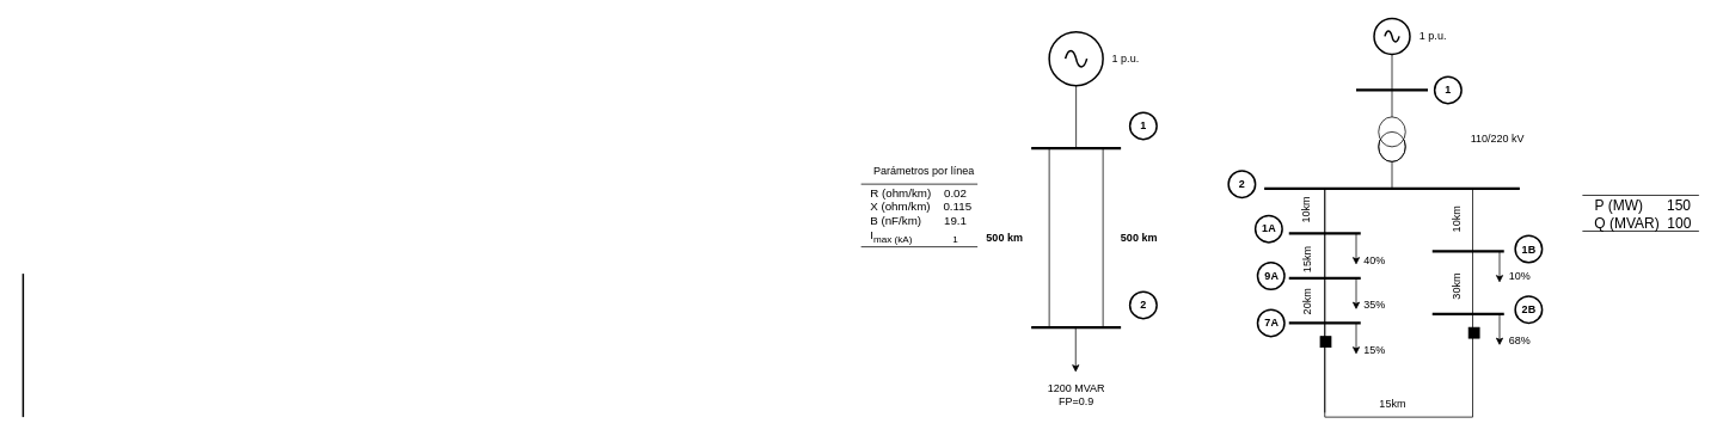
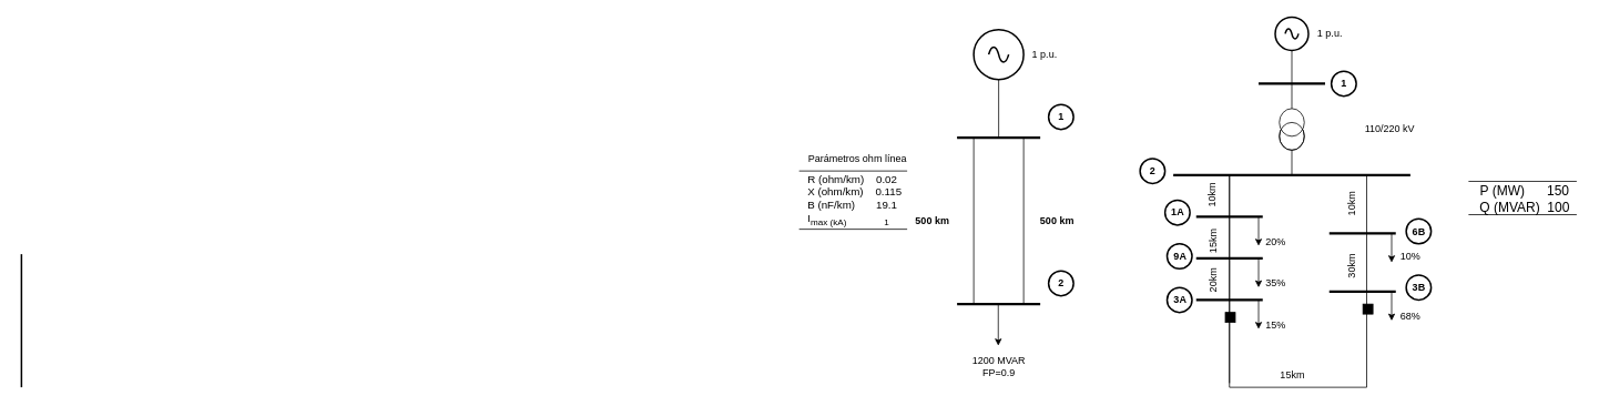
  <mxCell id="0" />
  <mxCell id="1" parent="0" />
  <mxCell id="2" value="" style="pointerEvents=1;verticalLabelPosition=bottom;shadow=0;dashed=0;align=center;html=1;verticalAlign=top;shape=mxgraph.electrical.signal_sources.source;aspect=fixed;points=[[0.5,0,0],[1,0.5,0],[0.5,1,0],[0,0.5,0]];elSignalType=ac;strokeWidth=2;" vertex="1" parent="1"><mxGeometry x="1170" y="35" width="60" height="60" as="geometry" /></mxCell>
  <mxCell id="3" value="" style="verticalLabelPosition=bottom;shadow=0;dashed=0;align=center;html=1;verticalAlign=top;shape=mxgraph.electrical.transmission.2_line_bus;direction=south;" vertex="1" parent="1"><mxGeometry x="1170" y="165" width="60" height="200" as="geometry" /></mxCell>
  <mxCell id="4" value="" style="endArrow=none;html=1;strokeWidth=3;rounded=0;curved=0;" edge="1" parent="1"><mxGeometry width="100" relative="1" as="geometry"><mxPoint x="1150" y="165" as="sourcePoint" /><mxPoint x="1250" y="165" as="targetPoint" /></mxGeometry></mxCell>
  <mxCell id="5" value="" style="endArrow=none;html=1;strokeWidth=3;rounded=0;" edge="1" parent="1"><mxGeometry width="100" relative="1" as="geometry"><mxPoint x="1150" y="365" as="sourcePoint" /><mxPoint x="1250" y="365" as="targetPoint" /></mxGeometry></mxCell>
  <mxCell id="6" value="" style="line;strokeWidth=1;direction=south;html=1;" vertex="1" parent="1"><mxGeometry x="1195" y="95" width="10" height="70" as="geometry" /></mxCell>
  <mxCell id="7" value="" style="verticalLabelPosition=bottom;shadow=0;dashed=0;align=center;html=1;verticalAlign=top;strokeWidth=2;shape=ellipse;" vertex="1" parent="1"><mxGeometry x="1260" y="325" width="30" height="30" as="geometry" /></mxCell>
  <mxCell id="8" value="" style="verticalLabelPosition=bottom;shadow=0;dashed=0;align=center;html=1;verticalAlign=top;strokeWidth=2;shape=ellipse;" vertex="1" parent="1"><mxGeometry x="1260" y="125" width="30" height="30" as="geometry" /></mxCell>
  <mxCell id="9" value="&lt;b&gt;1&lt;/b&gt;" style="text;html=1;align=center;verticalAlign=middle;resizable=0;points=[];autosize=1;strokeColor=none;fillColor=none;" vertex="1" parent="1"><mxGeometry x="1260" y="125" width="30" height="30" as="geometry" /></mxCell>
  <mxCell id="10" value="&lt;b&gt;2&lt;/b&gt;" style="text;html=1;align=center;verticalAlign=middle;resizable=0;points=[];autosize=1;strokeColor=none;fillColor=none;" vertex="1" parent="1"><mxGeometry x="1260" y="325" width="30" height="30" as="geometry" /></mxCell>
  <mxCell id="11" value="&lt;b&gt;500 km&lt;/b&gt;" style="text;html=1;align=center;verticalAlign=middle;resizable=0;points=[];autosize=1;strokeColor=none;fillColor=none;" vertex="1" parent="1"><mxGeometry x="1240" y="250" width="60" height="30" as="geometry" /></mxCell>
  <mxCell id="12" value="&lt;b&gt;500 km&lt;/b&gt;" style="text;html=1;align=center;verticalAlign=middle;resizable=0;points=[];autosize=1;strokeColor=none;fillColor=none;" vertex="1" parent="1"><mxGeometry x="1090" y="250" width="60" height="30" as="geometry" /></mxCell>
  <mxCell id="13" value="1 p.u." style="text;html=1;align=center;verticalAlign=middle;resizable=0;points=[];autosize=1;strokeColor=none;fillColor=none;" vertex="1" parent="1"><mxGeometry x="1230" y="50" width="50" height="30" as="geometry" /></mxCell>
  <mxCell id="14" value="" style="pointerEvents=1;verticalLabelPosition=bottom;shadow=0;dashed=0;align=center;html=1;verticalAlign=top;shape=mxgraph.electrical.signal_sources.source;aspect=fixed;points=[[0.5,0,0],[1,0.5,0],[0.5,1,0],[0,0.5,0]];elSignalType=ac;strokeWidth=2;" vertex="1" parent="1"><mxGeometry x="1532.5" y="20" width="40" height="40" as="geometry" /></mxCell>
  <mxCell id="15" value="" style="endArrow=none;html=1;strokeWidth=3;rounded=0;curved=0;" edge="1" parent="1"><mxGeometry width="100" relative="1" as="geometry"><mxPoint x="1410" y="210" as="sourcePoint" /><mxPoint x="1695" y="210" as="targetPoint" /><Array as="points"><mxPoint x="1545" y="210" /></Array></mxGeometry></mxCell>
  <mxCell id="16" value="" style="endArrow=none;html=1;strokeWidth=3;rounded=0;" edge="1" parent="1"><mxGeometry width="100" relative="1" as="geometry"><mxPoint x="1437.5" y="260" as="sourcePoint" /><mxPoint x="1517.5" y="260" as="targetPoint" /></mxGeometry></mxCell>
  <mxCell id="17" value="" style="endArrow=none;html=1;strokeWidth=3;rounded=0;" edge="1" parent="1"><mxGeometry width="100" relative="1" as="geometry"><mxPoint x="1597.5" y="280" as="sourcePoint" /><mxPoint x="1677.5" y="280" as="targetPoint" /></mxGeometry></mxCell>
  <mxCell id="18" value="" style="endArrow=none;html=1;strokeWidth=3;rounded=0;" edge="1" parent="1"><mxGeometry width="100" relative="1" as="geometry"><mxPoint x="1512.5" y="100" as="sourcePoint" /><mxPoint x="1592.5" y="100" as="targetPoint" /></mxGeometry></mxCell>
  <mxCell id="19" value="" style="endArrow=none;html=1;strokeWidth=3;rounded=0;" edge="1" parent="1"><mxGeometry width="100" relative="1" as="geometry"><mxPoint x="1597.5" y="350" as="sourcePoint" /><mxPoint x="1677.5" y="350" as="targetPoint" /></mxGeometry></mxCell>
  <mxCell id="20" value="" style="endArrow=none;html=1;strokeWidth=3;rounded=0;" edge="1" parent="1"><mxGeometry width="100" relative="1" as="geometry"><mxPoint x="1437.5" y="360" as="sourcePoint" /><mxPoint x="1517.5" y="360" as="targetPoint" /></mxGeometry></mxCell>
  <mxCell id="21" value="" style="endArrow=none;html=1;strokeWidth=3;rounded=0;" edge="1" parent="1"><mxGeometry width="100" relative="1" as="geometry"><mxPoint x="1437.5" y="310" as="sourcePoint" /><mxPoint x="1517.5" y="310" as="targetPoint" /></mxGeometry></mxCell>
  <mxCell id="22" value="" style="line;strokeWidth=1;direction=south;html=1;" vertex="1" parent="1"><mxGeometry x="1547.5" y="60" width="10" height="40" as="geometry" /></mxCell>
  <mxCell id="23" value="" style="pointerEvents=1;verticalLabelPosition=bottom;shadow=0;dashed=0;align=center;html=1;verticalAlign=top;shape=mxgraph.electrical.signal_sources.current_source;" vertex="1" parent="1"><mxGeometry x="1537.5" y="130" width="30" height="50" as="geometry" /></mxCell>
  <mxCell id="24" value="" style="line;strokeWidth=1;direction=south;html=1;" vertex="1" parent="1"><mxGeometry x="1547.5" y="100" width="10" height="30" as="geometry" /></mxCell>
  <mxCell id="25" value="" style="line;strokeWidth=1;direction=south;html=1;" vertex="1" parent="1"><mxGeometry x="1547.5" y="180" width="10" height="30" as="geometry" /></mxCell>
  <mxCell id="26" value="" style="line;strokeWidth=1;direction=south;html=1;" vertex="1" parent="1"><mxGeometry x="1472.5" y="210" width="10" height="50" as="geometry" /></mxCell>
  <mxCell id="27" value="" style="line;strokeWidth=1;direction=south;html=1;" vertex="1" parent="1"><mxGeometry x="1472.5" y="260" width="10" height="50" as="geometry" /></mxCell>
  <mxCell id="28" value="" style="line;strokeWidth=1;direction=south;html=1;" vertex="1" parent="1"><mxGeometry x="1472.5" y="310" width="10" height="50" as="geometry" /></mxCell>
  <mxCell id="29" value="" style="edgeStyle=none;orthogonalLoop=1;jettySize=auto;html=1;rounded=0;" edge="1" parent="1"><mxGeometry width="100" relative="1" as="geometry"><mxPoint x="1512.5" y="260" as="sourcePoint" /><mxPoint x="1512.5" y="295" as="targetPoint" /><Array as="points" /></mxGeometry></mxCell>
  <mxCell id="30" value="" style="edgeStyle=none;orthogonalLoop=1;jettySize=auto;html=1;rounded=0;" edge="1" parent="1"><mxGeometry width="100" relative="1" as="geometry"><mxPoint x="1512.5" y="310" as="sourcePoint" /><mxPoint x="1512.5" y="345" as="targetPoint" /><Array as="points" /></mxGeometry></mxCell>
  <mxCell id="31" value="" style="edgeStyle=none;orthogonalLoop=1;jettySize=auto;html=1;rounded=0;" edge="1" parent="1"><mxGeometry width="100" relative="1" as="geometry"><mxPoint x="1512.5" y="360" as="sourcePoint" /><mxPoint x="1512.5" y="395" as="targetPoint" /><Array as="points" /></mxGeometry></mxCell>
  <mxCell id="32" value="" style="edgeStyle=none;orthogonalLoop=1;jettySize=auto;html=1;rounded=0;" edge="1" parent="1"><mxGeometry width="100" relative="1" as="geometry"><mxPoint x="1672.5" y="280" as="sourcePoint" /><mxPoint x="1672.5" y="315" as="targetPoint" /><Array as="points" /></mxGeometry></mxCell>
  <mxCell id="33" value="" style="edgeStyle=none;orthogonalLoop=1;jettySize=auto;html=1;rounded=0;" edge="1" parent="1"><mxGeometry width="100" relative="1" as="geometry"><mxPoint x="1672.5" y="350" as="sourcePoint" /><mxPoint x="1672.5" y="385" as="targetPoint" /><Array as="points" /></mxGeometry></mxCell>
  <mxCell id="34" value="" style="line;strokeWidth=1;direction=south;html=1;" vertex="1" parent="1"><mxGeometry x="1472.5" y="360" width="10" height="100" as="geometry" /></mxCell>
  <mxCell id="35" value="" style="shape=partialRectangle;whiteSpace=wrap;html=1;bottom=1;right=1;left=1;top=0;fillColor=none;routingCenterX=-0.5;" vertex="1" parent="1"><mxGeometry x="1477.5" y="210" width="165" height="255" as="geometry" /></mxCell>
  <mxCell id="36" value="" style="line;strokeWidth=2;direction=south;html=1;" vertex="1" parent="1"><mxGeometry x="20" y="305" width="10" height="160" as="geometry" /></mxCell>
  <mxCell id="37" value="10km" style="text;html=1;align=center;verticalAlign=middle;resizable=0;points=[];autosize=1;strokeColor=none;fillColor=none;rotation=-90;" vertex="1" parent="1"><mxGeometry x="1432.5" y="220" width="50" height="30" as="geometry" /></mxCell>
  <mxCell id="38" value="15km&lt;div&gt;&lt;br&gt;&lt;/div&gt;" style="text;html=1;align=center;verticalAlign=middle;resizable=0;points=[];autosize=1;strokeColor=none;fillColor=none;rotation=-90;" vertex="1" parent="1"><mxGeometry x="1440" y="270" width="50" height="40" as="geometry" /></mxCell>
  <mxCell id="39" value="20km" style="text;html=1;align=center;verticalAlign=middle;resizable=0;points=[];autosize=1;strokeColor=none;fillColor=none;rotation=-90;" vertex="1" parent="1"><mxGeometry x="1432.5" y="322.5" width="50" height="30" as="geometry" /></mxCell>
  <mxCell id="40" value="15km&lt;div&gt;&lt;br&gt;&lt;/div&gt;" style="text;html=1;align=center;verticalAlign=middle;resizable=0;points=[];autosize=1;strokeColor=none;fillColor=none;" vertex="1" parent="1"><mxGeometry x="1527.5" y="438" width="50" height="40" as="geometry" /></mxCell>
  <mxCell id="41" value="30km" style="text;html=1;align=center;verticalAlign=middle;resizable=0;points=[];autosize=1;strokeColor=none;fillColor=none;rotation=-90;" vertex="1" parent="1"><mxGeometry x="1600" y="305" width="50" height="30" as="geometry" /></mxCell>
  <mxCell id="42" value="10km" style="text;html=1;align=center;verticalAlign=middle;resizable=0;points=[];autosize=1;strokeColor=none;fillColor=none;rotation=-90;" vertex="1" parent="1"><mxGeometry x="1600" y="230" width="50" height="30" as="geometry" /></mxCell>
- <mxCell id="43" value="40%" style="text;html=1;align=center;verticalAlign=middle;resizable=0;points=[];autosize=1;strokeColor=none;fillColor=none;" vertex="1" parent="1"><mxGeometry x="1507.5" y="275" width="50" height="30" as="geometry" /></mxCell>
+ <mxCell id="43" value="20%" style="text;html=1;align=center;verticalAlign=middle;resizable=0;points=[];autosize=1;strokeColor=none;fillColor=none;" vertex="1" parent="1"><mxGeometry x="1507.5" y="275" width="50" height="30" as="geometry" /></mxCell>
  <mxCell id="44" value="68%" style="text;html=1;align=center;verticalAlign=middle;resizable=0;points=[];autosize=1;strokeColor=none;fillColor=none;" vertex="1" parent="1"><mxGeometry x="1670" y="365" width="50" height="30" as="geometry" /></mxCell>
  <mxCell id="45" value="15%" style="text;html=1;align=center;verticalAlign=middle;resizable=0;points=[];autosize=1;strokeColor=none;fillColor=none;" vertex="1" parent="1"><mxGeometry x="1507.5" y="375" width="50" height="30" as="geometry" /></mxCell>
  <mxCell id="46" value="10%" style="text;html=1;align=center;verticalAlign=middle;resizable=0;points=[];autosize=1;strokeColor=none;fillColor=none;" vertex="1" parent="1"><mxGeometry x="1670" y="292.5" width="50" height="30" as="geometry" /></mxCell>
  <mxCell id="47" value="35%" style="text;html=1;align=center;verticalAlign=middle;resizable=0;points=[];autosize=1;strokeColor=none;fillColor=none;" vertex="1" parent="1"><mxGeometry x="1507.5" y="325" width="50" height="30" as="geometry" /></mxCell>
  <mxCell id="48" value="" style="verticalLabelPosition=bottom;shadow=0;dashed=0;align=center;html=1;verticalAlign=top;strokeWidth=2;shape=ellipse;" vertex="1" parent="1"><mxGeometry x="1600" y="85" width="30" height="30" as="geometry" /></mxCell>
  <mxCell id="49" value="" style="verticalLabelPosition=bottom;shadow=0;dashed=0;align=center;html=1;verticalAlign=top;strokeWidth=2;shape=ellipse;" vertex="1" parent="1"><mxGeometry x="1370" y="190" width="30" height="30" as="geometry" /></mxCell>
  <mxCell id="50" value="" style="verticalLabelPosition=bottom;shadow=0;dashed=0;align=center;html=1;verticalAlign=top;strokeWidth=2;shape=ellipse;" vertex="1" parent="1"><mxGeometry x="1400" y="240" width="30" height="30" as="geometry" /></mxCell>
  <mxCell id="51" value="" style="verticalLabelPosition=bottom;shadow=0;dashed=0;align=center;html=1;verticalAlign=top;strokeWidth=2;shape=ellipse;" vertex="1" parent="1"><mxGeometry x="1402.5" y="292.5" width="30" height="30" as="geometry" /></mxCell>
  <mxCell id="52" value="" style="verticalLabelPosition=bottom;shadow=0;dashed=0;align=center;html=1;verticalAlign=top;strokeWidth=2;shape=ellipse;" vertex="1" parent="1"><mxGeometry x="1402.5" y="345" width="30" height="30" as="geometry" /></mxCell>
  <mxCell id="53" value="" style="verticalLabelPosition=bottom;shadow=0;dashed=0;align=center;html=1;verticalAlign=top;strokeWidth=2;shape=ellipse;" vertex="1" parent="1"><mxGeometry x="1690" y="262.5" width="30" height="30" as="geometry" /></mxCell>
  <mxCell id="54" value="" style="verticalLabelPosition=bottom;shadow=0;dashed=0;align=center;html=1;verticalAlign=top;strokeWidth=2;shape=ellipse;" vertex="1" parent="1"><mxGeometry x="1690" y="330" width="30" height="30" as="geometry" /></mxCell>
  <mxCell id="55" value="&lt;b&gt;1&lt;/b&gt;" style="text;html=1;align=center;verticalAlign=middle;resizable=0;points=[];autosize=1;strokeColor=none;fillColor=none;" vertex="1" parent="1"><mxGeometry x="1600" y="85" width="30" height="30" as="geometry" /></mxCell>
  <mxCell id="56" value="&lt;b&gt;2&lt;/b&gt;" style="text;html=1;align=center;verticalAlign=middle;resizable=0;points=[];autosize=1;strokeColor=none;fillColor=none;" vertex="1" parent="1"><mxGeometry x="1370" y="190" width="30" height="30" as="geometry" /></mxCell>
  <mxCell id="57" value="&lt;b&gt;1A&lt;/b&gt;" style="text;html=1;align=center;verticalAlign=middle;resizable=0;points=[];autosize=1;strokeColor=none;fillColor=none;" vertex="1" parent="1"><mxGeometry x="1395" y="240" width="40" height="30" as="geometry" /></mxCell>
- <mxCell id="58" value="&lt;b&gt;1B&lt;/b&gt;" style="text;html=1;align=center;verticalAlign=middle;resizable=0;points=[];autosize=1;strokeColor=none;fillColor=none;" vertex="1" parent="1"><mxGeometry x="1685" y="262.5" width="40" height="30" as="geometry" /></mxCell>
+ <mxCell id="58" value="&lt;b&gt;6B&lt;/b&gt;" style="text;html=1;align=center;verticalAlign=middle;resizable=0;points=[];autosize=1;strokeColor=none;fillColor=none;" vertex="1" parent="1"><mxGeometry x="1685" y="262.5" width="40" height="30" as="geometry" /></mxCell>
  <mxCell id="59" value="&lt;b&gt;9A&lt;/b&gt;" style="text;html=1;align=center;verticalAlign=middle;resizable=0;points=[];autosize=1;strokeColor=none;fillColor=none;" vertex="1" parent="1"><mxGeometry x="1397.5" y="292.5" width="40" height="30" as="geometry" /></mxCell>
- <mxCell id="60" value="&lt;b&gt;7A&lt;/b&gt;" style="text;html=1;align=center;verticalAlign=middle;resizable=0;points=[];autosize=1;strokeColor=none;fillColor=none;" vertex="1" parent="1"><mxGeometry x="1397.5" y="345" width="40" height="30" as="geometry" /></mxCell>
- <mxCell id="61" value="&lt;b&gt;2B&lt;/b&gt;" style="text;html=1;align=center;verticalAlign=middle;resizable=0;points=[];autosize=1;strokeColor=none;fillColor=none;" vertex="1" parent="1"><mxGeometry x="1685" y="330" width="40" height="30" as="geometry" /></mxCell>
+ <mxCell id="60" value="&lt;b&gt;3A&lt;/b&gt;" style="text;html=1;align=center;verticalAlign=middle;resizable=0;points=[];autosize=1;strokeColor=none;fillColor=none;" vertex="1" parent="1"><mxGeometry x="1397.5" y="345" width="40" height="30" as="geometry" /></mxCell>
+ <mxCell id="61" value="&lt;b&gt;3B&lt;/b&gt;" style="text;html=1;align=center;verticalAlign=middle;resizable=0;points=[];autosize=1;strokeColor=none;fillColor=none;" vertex="1" parent="1"><mxGeometry x="1685" y="330" width="40" height="30" as="geometry" /></mxCell>
  <mxCell id="62" value="110/220 kV" style="text;html=1;align=center;verticalAlign=middle;resizable=0;points=[];autosize=1;strokeColor=none;fillColor=none;" vertex="1" parent="1"><mxGeometry x="1630" y="140" width="80" height="30" as="geometry" /></mxCell>
  <mxCell id="63" value="" style="edgeStyle=none;orthogonalLoop=1;jettySize=auto;html=1;rounded=0;" edge="1" parent="1"><mxGeometry width="100" relative="1" as="geometry"><mxPoint x="1199.5" y="365" as="sourcePoint" /><mxPoint x="1199.5" y="415" as="targetPoint" /><Array as="points" /></mxGeometry></mxCell>
  <mxCell id="64" value="1200 MVAR&lt;div&gt;FP=0.9&lt;/div&gt;" style="text;html=1;align=center;verticalAlign=middle;resizable=0;points=[];autosize=1;strokeColor=none;fillColor=none;" vertex="1" parent="1"><mxGeometry x="1160" y="420" width="80" height="40" as="geometry" /></mxCell>
- <mxCell id="65" value="Parámetros por línea" style="text;html=1;align=center;verticalAlign=middle;resizable=0;points=[];autosize=1;strokeColor=none;fillColor=none;" vertex="1" parent="1"><mxGeometry x="960" y="175" width="140" height="30" as="geometry" /></mxCell>
+ <mxCell id="65" value="Parámetros ohm línea" style="text;html=1;align=center;verticalAlign=middle;resizable=0;points=[];autosize=1;strokeColor=none;fillColor=none;" vertex="1" parent="1"><mxGeometry x="960" y="175" width="140" height="30" as="geometry" /></mxCell>
  <mxCell id="66" value="1 p.u." style="text;html=1;align=center;verticalAlign=middle;resizable=0;points=[];autosize=1;strokeColor=none;fillColor=none;" vertex="1" parent="1"><mxGeometry x="1572.5" y="25" width="50" height="30" as="geometry" /></mxCell>
  <mxCell id="67" value="" style="whiteSpace=wrap;html=1;aspect=fixed;labelBackgroundColor=default;fillColor=#000000;" vertex="1" parent="1"><mxGeometry x="1472.5" y="375" width="12" height="12" as="geometry" /></mxCell>
  <mxCell id="68" value="" style="whiteSpace=wrap;html=1;aspect=fixed;labelBackgroundColor=default;fillColor=#000000;" vertex="1" parent="1"><mxGeometry x="1638" y="365" width="12" height="12" as="geometry" /></mxCell>
  <mxCell id="69" value="&lt;span style=&quot;font-size: 16px;&quot;&gt;&amp;nbsp;P (MW)&amp;nbsp; &amp;nbsp; &amp;nbsp; 150&lt;/span&gt;&lt;div&gt;&lt;span style=&quot;font-size: 16px;&quot;&gt;&amp;nbsp;Q (MVAR)&amp;nbsp; 100&lt;/span&gt;&lt;/div&gt;" style="text;html=1;align=center;verticalAlign=middle;resizable=0;points=[];autosize=1;strokeColor=none;fillColor=none;" vertex="1" parent="1"><mxGeometry x="1760" y="212.5" width="140" height="50" as="geometry" /></mxCell>
  <mxCell id="70" value="&lt;div style=&quot;&quot;&gt;&lt;span style=&quot;font-size: 13px; background-color: initial;&quot;&gt;&amp;nbsp;R (ohm/km)&amp;nbsp; &amp;nbsp; 0.02&lt;/span&gt;&lt;/div&gt;&lt;div style=&quot;&quot;&gt;&lt;font style=&quot;font-size: 13px;&quot;&gt;&amp;nbsp;X (ohm/km)&amp;nbsp; &amp;nbsp; 0.115&lt;/font&gt;&lt;/div&gt;&lt;div style=&quot;&quot;&gt;&lt;font style=&quot;font-size: 13px;&quot;&gt;&amp;nbsp;B (nF/km)&amp;nbsp; &amp;nbsp; &amp;nbsp; &amp;nbsp;19.1&lt;/font&gt;&lt;/div&gt;&lt;div style=&quot;&quot;&gt;&lt;font style=&quot;font-size: 13px;&quot;&gt;&amp;nbsp;I&lt;sub&gt;max (kA)&amp;nbsp; &amp;nbsp; &amp;nbsp; &amp;nbsp; &amp;nbsp; &amp;nbsp; &amp;nbsp; &amp;nbsp;1&lt;/sub&gt;&amp;nbsp;&lt;/font&gt;&lt;/div&gt;" style="text;html=1;align=left;verticalAlign=middle;resizable=0;points=[];autosize=1;strokeColor=none;fillColor=none;" vertex="1" parent="1"><mxGeometry x="965" y="200" width="140" height="80" as="geometry" /></mxCell>
  <mxCell id="71" value="" style="verticalLabelPosition=bottom;shadow=0;dashed=0;align=center;html=1;verticalAlign=top;shape=mxgraph.electrical.transmission.2_line_bus;" vertex="1" parent="1"><mxGeometry x="960" y="205" width="130" height="70" as="geometry" /></mxCell>
  <mxCell id="72" value="" style="verticalLabelPosition=bottom;shadow=0;dashed=0;align=center;html=1;verticalAlign=top;shape=mxgraph.electrical.transmission.2_line_bus;" vertex="1" parent="1"><mxGeometry x="1765" y="217.5" width="130" height="40" as="geometry" /></mxCell>
